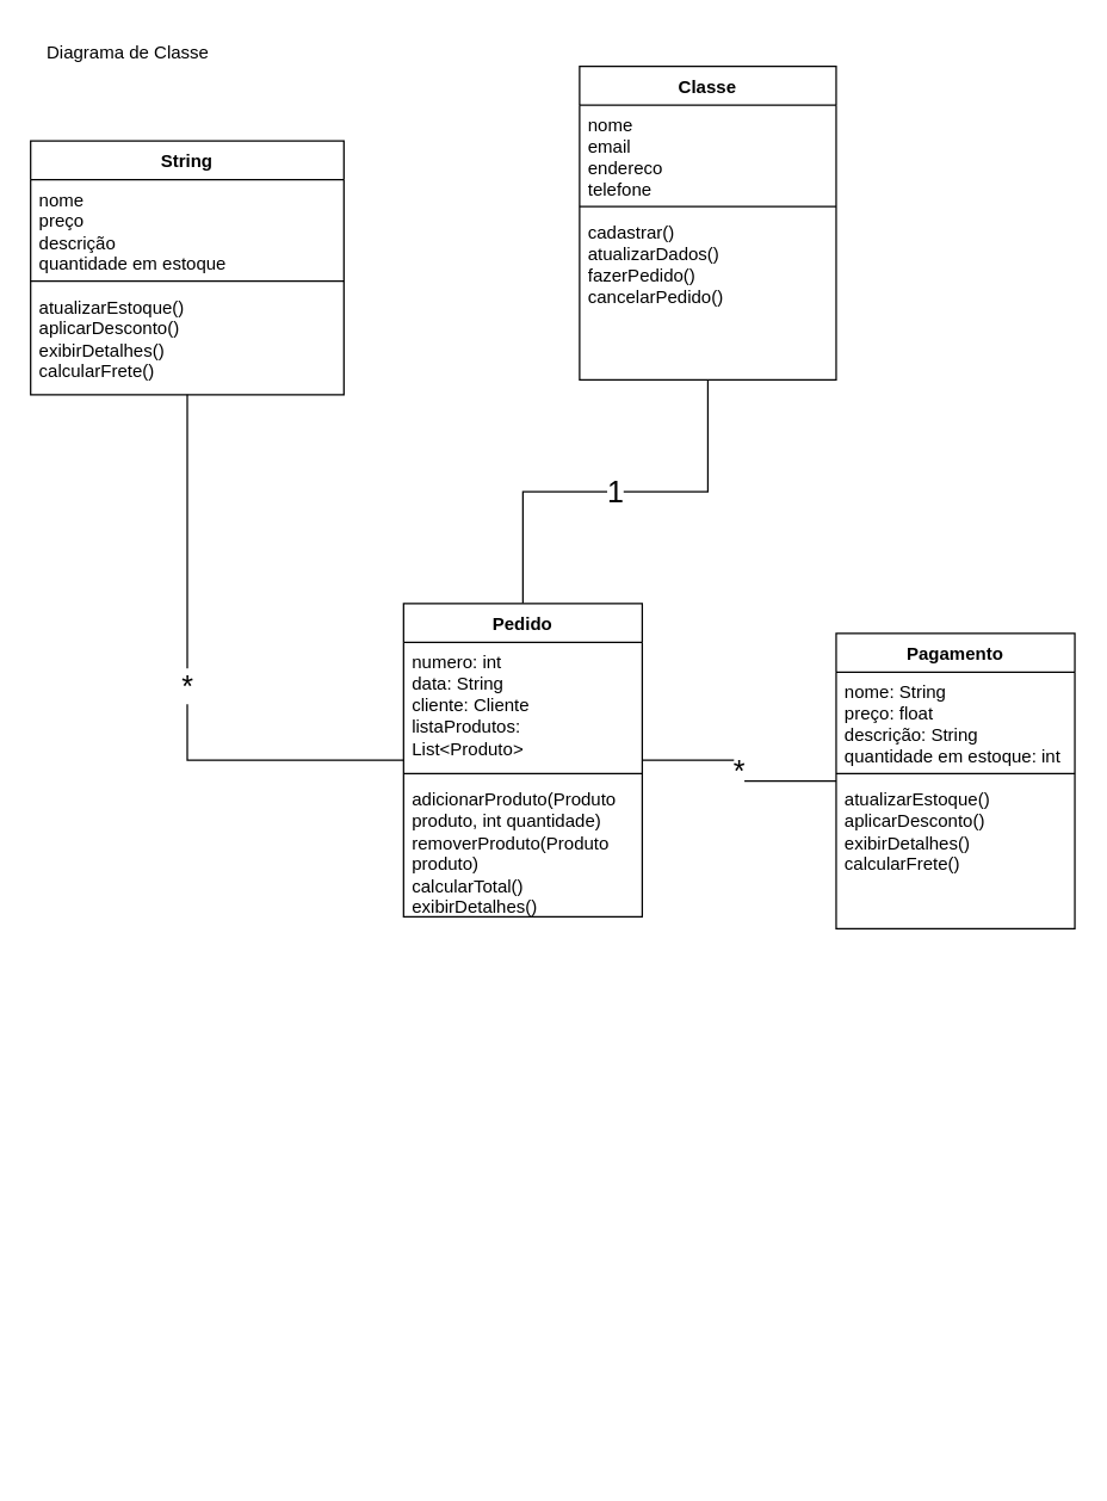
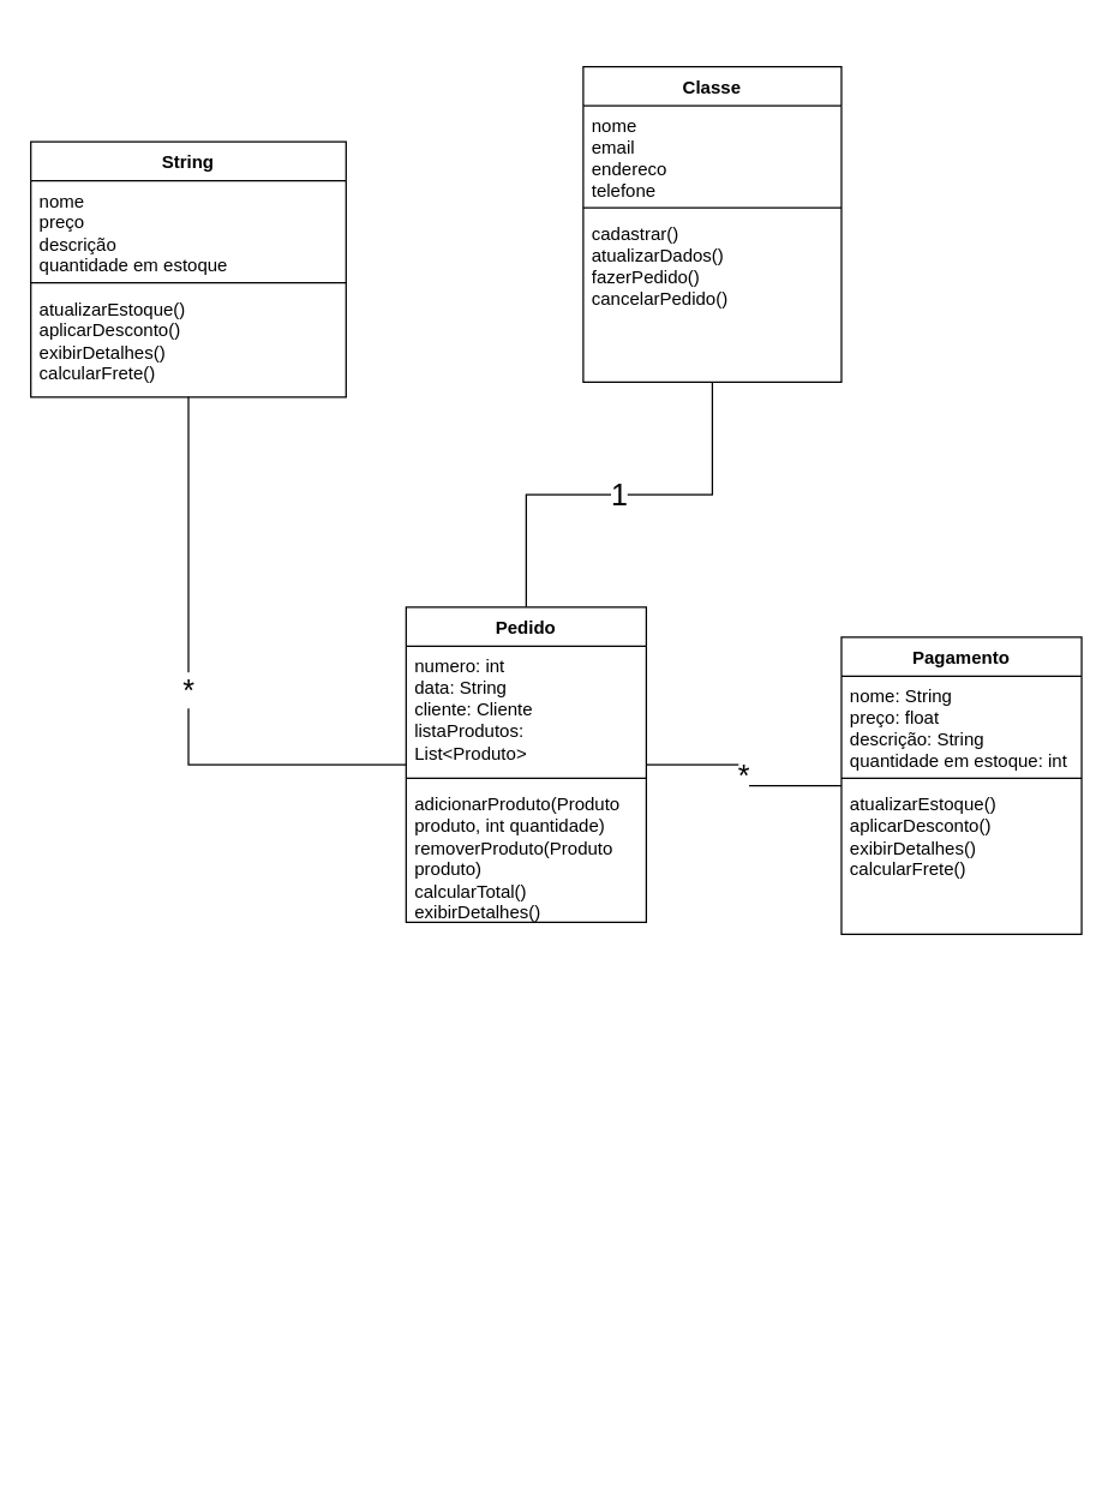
  <mxCell id="0" />
  <mxCell id="1" parent="0" />
  <mxCell id="2" style="edgeStyle=orthogonalEdgeStyle;rounded=0;html=1;dashed=1;labelBackgroundColor=none;startFill=0;endArrow=open;endFill=0;endSize=10;fontFamily=Verdana;fontSize=10;" parent="1" edge="1"><mxGeometry relative="1" as="geometry"><Array as="points"><mxPoint x="580" y="735" /></Array><mxPoint x="640" y="735" as="sourcePoint" /></mxGeometry></mxCell>
  <mxCell id="3" style="edgeStyle=orthogonalEdgeStyle;rounded=0;html=1;dashed=1;labelBackgroundColor=none;startFill=0;endArrow=open;endFill=0;endSize=10;fontFamily=Verdana;fontSize=10;" parent="1" edge="1"><mxGeometry relative="1" as="geometry"><Array as="points" /><mxPoint x="720" y="828" as="sourcePoint" /></mxGeometry></mxCell>
  <mxCell id="4" style="edgeStyle=orthogonalEdgeStyle;rounded=0;html=1;dashed=1;labelBackgroundColor=none;startFill=0;endArrow=open;endFill=0;endSize=10;fontFamily=Verdana;fontSize=10;" parent="1" edge="1"><mxGeometry relative="1" as="geometry"><mxPoint x="720" y="962" as="sourcePoint" /></mxGeometry></mxCell>
  <mxCell id="5" style="edgeStyle=orthogonalEdgeStyle;rounded=0;html=1;dashed=1;labelBackgroundColor=none;startFill=0;endArrow=open;endFill=0;endSize=10;fontFamily=Verdana;fontSize=10;" parent="1" edge="1"><mxGeometry relative="1" as="geometry"><Array as="points" /><mxPoint x="720" y="617" as="sourcePoint" /></mxGeometry></mxCell>
  <mxCell id="6" style="edgeStyle=orthogonalEdgeStyle;rounded=0;html=1;dashed=1;labelBackgroundColor=none;startFill=0;endArrow=open;endFill=0;endSize=10;fontFamily=Verdana;fontSize=10;" parent="1" edge="1"><mxGeometry relative="1" as="geometry"><Array as="points"><mxPoint x="535" y="984" /><mxPoint x="535" y="984" /></Array><mxPoint x="535" y="977" as="sourcePoint" /></mxGeometry></mxCell>
  <mxCell id="7" style="edgeStyle=orthogonalEdgeStyle;rounded=0;html=1;dashed=1;labelBackgroundColor=none;startFill=0;endArrow=open;endFill=0;endSize=10;fontFamily=Verdana;fontSize=10;" parent="1" edge="1"><mxGeometry relative="1" as="geometry"><Array as="points"><mxPoint x="540" y="534" /></Array><mxPoint x="480" y="534" as="targetPoint" /></mxGeometry></mxCell>
  <mxCell id="8" style="edgeStyle=orthogonalEdgeStyle;rounded=0;html=1;dashed=1;labelBackgroundColor=none;startFill=0;endArrow=open;endFill=0;endSize=10;fontFamily=Verdana;fontSize=10;" parent="1" edge="1"><mxGeometry relative="1" as="geometry"><Array as="points" /><mxPoint x="675" y="314" as="targetPoint" /></mxGeometry></mxCell>
  <mxCell id="9" style="edgeStyle=orthogonalEdgeStyle;rounded=0;html=1;dashed=1;labelBackgroundColor=none;startFill=0;endArrow=open;endFill=0;endSize=10;fontFamily=Verdana;fontSize=10;" parent="1" edge="1"><mxGeometry relative="1" as="geometry"><Array as="points"><mxPoint x="560" y="604" /></Array><mxPoint x="640" y="604" as="sourcePoint" /></mxGeometry></mxCell>
  <mxCell id="10" value="String" style="swimlane;fontStyle=1;align=center;verticalAlign=top;childLayout=stackLayout;horizontal=1;startSize=26;horizontalStack=0;resizeParent=1;resizeParentMax=0;resizeLast=0;collapsible=1;marginBottom=0;whiteSpace=wrap;html=1;" parent="1" vertex="1"><mxGeometry x="20" y="94" width="210" height="170" as="geometry" /></mxCell>
  <mxCell id="11" value="&lt;div&gt;nome&lt;div&gt;preço&lt;/div&gt;&lt;div&gt;descrição&lt;/div&gt;&lt;div&gt;quantidade em estoque&lt;/div&gt;&lt;/div&gt;" style="text;strokeColor=none;fillColor=none;align=left;verticalAlign=top;spacingLeft=4;spacingRight=4;overflow=hidden;rotatable=0;points=[[0,0.5],[1,0.5]];portConstraint=eastwest;whiteSpace=wrap;html=1;" parent="10" vertex="1"><mxGeometry y="26" width="210" height="64" as="geometry" /></mxCell>
  <mxCell id="12" value="" style="line;strokeWidth=1;fillColor=none;align=left;verticalAlign=middle;spacingTop=-1;spacingLeft=3;spacingRight=3;rotatable=0;labelPosition=right;points=[];portConstraint=eastwest;strokeColor=inherit;" parent="10" vertex="1"><mxGeometry y="90" width="210" height="8" as="geometry" /></mxCell>
  <mxCell id="13" value="atualizarEstoque()&lt;div&gt;aplicarDesconto()&lt;div&gt;exibirDetalhes()&lt;div&gt;calcularFrete()&lt;/div&gt;&lt;/div&gt;&lt;/div&gt;" style="text;strokeColor=none;fillColor=none;align=left;verticalAlign=top;spacingLeft=4;spacingRight=4;overflow=hidden;rotatable=0;points=[[0,0.5],[1,0.5]];portConstraint=eastwest;whiteSpace=wrap;html=1;" parent="10" vertex="1"><mxGeometry y="98" width="210" height="72" as="geometry" /></mxCell>
  <mxCell id="14" value="1" style="edgeStyle=orthogonalEdgeStyle;rounded=0;orthogonalLoop=1;jettySize=auto;html=1;fontSize=20;endArrow=none;endFill=0;" parent="1" source="15" target="25" edge="1"><mxGeometry relative="1" as="geometry" /></mxCell>
  <mxCell id="15" value="Classe" style="swimlane;fontStyle=1;align=center;verticalAlign=top;childLayout=stackLayout;horizontal=1;startSize=26;horizontalStack=0;resizeParent=1;resizeParentMax=0;resizeLast=0;collapsible=1;marginBottom=0;whiteSpace=wrap;html=1;" parent="1" vertex="1"><mxGeometry x="388" y="44" width="172" height="210" as="geometry" /></mxCell>
  <mxCell id="16" value="&lt;div&gt;&lt;span style=&quot;background-color: initial;&quot;&gt;nome&lt;/span&gt;&lt;/div&gt;&lt;div&gt;&lt;span style=&quot;background-color: initial;&quot;&gt;email&lt;/span&gt;&lt;/div&gt;&lt;div&gt;endereco&lt;/div&gt;&lt;div&gt;&lt;span style=&quot;background-color: initial;&quot;&gt;telefone&lt;/span&gt;&lt;/div&gt;" style="text;strokeColor=none;fillColor=none;align=left;verticalAlign=top;spacingLeft=4;spacingRight=4;overflow=hidden;rotatable=0;points=[[0,0.5],[1,0.5]];portConstraint=eastwest;whiteSpace=wrap;html=1;" parent="15" vertex="1"><mxGeometry y="26" width="172" height="64" as="geometry" /></mxCell>
  <mxCell id="17" value="" style="line;strokeWidth=1;fillColor=none;align=left;verticalAlign=middle;spacingTop=-1;spacingLeft=3;spacingRight=3;rotatable=0;labelPosition=right;points=[];portConstraint=eastwest;strokeColor=inherit;" parent="15" vertex="1"><mxGeometry y="90" width="172" height="8" as="geometry" /></mxCell>
  <mxCell id="18" value="cadastrar()&lt;div&gt;atualizarDados()&lt;/div&gt;&lt;div&gt;fazerPedido()&lt;/div&gt;&lt;div&gt;cancelarPedido()&lt;br&gt;&lt;/div&gt;" style="text;strokeColor=none;fillColor=none;align=left;verticalAlign=top;spacingLeft=4;spacingRight=4;overflow=hidden;rotatable=0;points=[[0,0.5],[1,0.5]];portConstraint=eastwest;whiteSpace=wrap;html=1;" parent="15" vertex="1"><mxGeometry y="98" width="172" height="112" as="geometry" /></mxCell>
  <mxCell id="19" value="&lt;font style=&quot;font-size: 20px;&quot;&gt;*&lt;/font&gt;" style="edgeStyle=orthogonalEdgeStyle;rounded=0;orthogonalLoop=1;jettySize=auto;html=1;endArrow=none;endFill=0;" parent="1" source="20" target="25" edge="1"><mxGeometry relative="1" as="geometry"><mxPoint as="offset" /></mxGeometry></mxCell>
  <mxCell id="20" value="Pagamento" style="swimlane;fontStyle=1;align=center;verticalAlign=top;childLayout=stackLayout;horizontal=1;startSize=26;horizontalStack=0;resizeParent=1;resizeParentMax=0;resizeLast=0;collapsible=1;marginBottom=0;whiteSpace=wrap;html=1;" parent="1" vertex="1"><mxGeometry x="560" y="424" width="160" height="198" as="geometry" /></mxCell>
  <mxCell id="21" value="nome: String&lt;div&gt;preço: float&lt;/div&gt;&lt;div&gt;descrição: String&lt;/div&gt;&lt;div&gt;quantidade em estoque: int&lt;br&gt;&lt;/div&gt;" style="text;strokeColor=none;fillColor=none;align=left;verticalAlign=top;spacingLeft=4;spacingRight=4;overflow=hidden;rotatable=0;points=[[0,0.5],[1,0.5]];portConstraint=eastwest;whiteSpace=wrap;html=1;" parent="20" vertex="1"><mxGeometry y="26" width="160" height="64" as="geometry" /></mxCell>
  <mxCell id="22" value="" style="line;strokeWidth=1;fillColor=none;align=left;verticalAlign=middle;spacingTop=-1;spacingLeft=3;spacingRight=3;rotatable=0;labelPosition=right;points=[];portConstraint=eastwest;strokeColor=inherit;" parent="20" vertex="1"><mxGeometry y="90" width="160" height="8" as="geometry" /></mxCell>
  <mxCell id="23" value="atualizarEstoque()&lt;div&gt;aplicarDesconto()&lt;div&gt;exibirDetalhes()&lt;div&gt;calcularFrete()&lt;br&gt;&lt;/div&gt;&lt;/div&gt;&lt;/div&gt;" style="text;strokeColor=none;fillColor=none;align=left;verticalAlign=top;spacingLeft=4;spacingRight=4;overflow=hidden;rotatable=0;points=[[0,0.5],[1,0.5]];portConstraint=eastwest;whiteSpace=wrap;html=1;" parent="20" vertex="1"><mxGeometry y="98" width="160" height="100" as="geometry" /></mxCell>
  <mxCell id="24" value="*" style="edgeStyle=orthogonalEdgeStyle;rounded=0;orthogonalLoop=1;jettySize=auto;html=1;fontSize=20;endArrow=none;endFill=0;" parent="1" source="25" target="10" edge="1"><mxGeometry relative="1" as="geometry" /></mxCell>
  <mxCell id="25" value="Pedido" style="swimlane;fontStyle=1;align=center;verticalAlign=top;childLayout=stackLayout;horizontal=1;startSize=26;horizontalStack=0;resizeParent=1;resizeParentMax=0;resizeLast=0;collapsible=1;marginBottom=0;whiteSpace=wrap;html=1;" parent="1" vertex="1"><mxGeometry x="270" y="404" width="160" height="210" as="geometry" /></mxCell>
  <mxCell id="26" value="&lt;div&gt;numero: int&lt;/div&gt;&lt;div&gt;data: String&lt;/div&gt;&lt;div&gt;cliente: Cliente&lt;/div&gt;&lt;div&gt;listaProdutos: List&amp;lt;Produto&amp;gt;&lt;/div&gt;" style="text;strokeColor=none;fillColor=none;align=left;verticalAlign=top;spacingLeft=4;spacingRight=4;overflow=hidden;rotatable=0;points=[[0,0.5],[1,0.5]];portConstraint=eastwest;whiteSpace=wrap;html=1;" parent="25" vertex="1"><mxGeometry y="26" width="160" height="84" as="geometry" /></mxCell>
  <mxCell id="27" value="" style="line;strokeWidth=1;fillColor=none;align=left;verticalAlign=middle;spacingTop=-1;spacingLeft=3;spacingRight=3;rotatable=0;labelPosition=right;points=[];portConstraint=eastwest;strokeColor=inherit;" parent="25" vertex="1"><mxGeometry y="110" width="160" height="8" as="geometry" /></mxCell>
  <mxCell id="28" value="&lt;div&gt;adicionarProduto(Produto produto, int quantidade)&lt;/div&gt;&lt;div&gt;removerProduto(Produto produto)&lt;/div&gt;&lt;div&gt;calcularTotal()&lt;/div&gt;&lt;div&gt;exibirDetalhes()&lt;/div&gt;" style="text;strokeColor=none;fillColor=none;align=left;verticalAlign=top;spacingLeft=4;spacingRight=4;overflow=hidden;rotatable=0;points=[[0,0.5],[1,0.5]];portConstraint=eastwest;whiteSpace=wrap;html=1;" parent="25" vertex="1"><mxGeometry y="118" width="160" height="92" as="geometry" /></mxCell>
- <mxCell id="29" value="Diagrama de Classe" style="text;html=1;align=center;verticalAlign=middle;resizable=0;points=[];autosize=1;strokeColor=none;fillColor=none;" parent="1" vertex="1"><mxGeometry x="20" y="20" width="130" height="30" as="geometry" /></mxCell>
